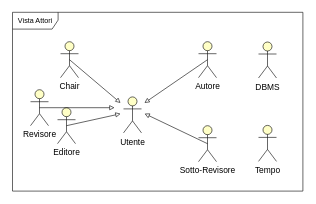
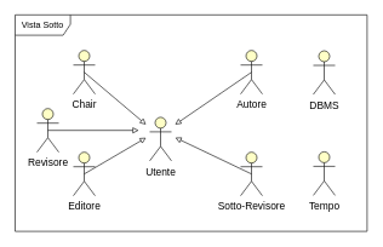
  <mxCell id="0" />
  <mxCell id="1" parent="0" />
  <mxCell id="2" value="&lt;font face=&quot;Helvetica&quot; style=&quot;color: light-dark(rgb(0, 0, 0), rgb(0, 0, 0)); font-size: 14px;&quot;&gt;Autore&lt;/font&gt;" style="shape=umlActor;verticalLabelPosition=bottom;verticalAlign=top;html=1;outlineConnect=0;strokeColor=light-dark(#000000,#000000);fillColor=light-dark(#FFFFC6,#FDF89C);" parent="1" vertex="1"><mxGeometry x="330" y="69" width="30" height="60" as="geometry" /></mxCell>
  <mxCell id="3" value="&lt;font face=&quot;Helvetica&quot; style=&quot;color: light-dark(rgb(0, 0, 0), rgb(0, 0, 0)); font-size: 14px;&quot;&gt;Chair&lt;/font&gt;" style="shape=umlActor;verticalLabelPosition=bottom;verticalAlign=top;html=1;outlineConnect=0;strokeColor=light-dark(#000000,#000000);fillColor=light-dark(#FFFFC6,#FDF89C);" parent="1" vertex="1"><mxGeometry x="100" y="69" width="30" height="60" as="geometry" /></mxCell>
  <mxCell id="4" value="&lt;font face=&quot;Helvetica&quot; style=&quot;color: light-dark(rgb(0, 0, 0), rgb(0, 0, 0)); font-size: 14px;&quot;&gt;Revisore&lt;/font&gt;" style="shape=umlActor;verticalLabelPosition=bottom;verticalAlign=top;html=1;outlineConnect=0;strokeColor=light-dark(#000000,#000000);fillColor=light-dark(#FFFFC6,#FDF89C);" parent="1" vertex="1"><mxGeometry x="50" y="149" width="30" height="60" as="geometry" /></mxCell>
  <mxCell id="5" value="&lt;font face=&quot;Helvetica&quot; style=&quot;color: light-dark(rgb(0, 0, 0), rgb(0, 0, 0)); font-size: 14px;&quot;&gt;Sotto-Revisore&lt;/font&gt;" style="shape=umlActor;verticalLabelPosition=bottom;verticalAlign=top;html=1;outlineConnect=0;strokeColor=light-dark(#000000,#000000);fillColor=light-dark(#FFFFC6,#FDF89C);" parent="1" vertex="1"><mxGeometry x="330" y="209" width="30" height="60" as="geometry" /></mxCell>
  <mxCell id="6" value="&lt;font style=&quot;color: light-dark(rgb(0, 0, 0), rgb(0, 0, 0)); font-size: 14px;&quot;&gt;Utente&lt;/font&gt;" style="shape=umlActor;verticalLabelPosition=bottom;verticalAlign=top;html=1;outlineConnect=0;strokeColor=light-dark(#000000,#000000);fillColor=light-dark(#FFFFC6,#FDF89C);" parent="1" vertex="1"><mxGeometry x="205" y="161" width="30" height="60" as="geometry" /></mxCell>
  <mxCell id="7" value="&lt;font face=&quot;Helvetica&quot; style=&quot;color: light-dark(rgb(0, 0, 0), rgb(0, 0, 0)); font-size: 14px;&quot;&gt;DBMS&lt;/font&gt;" style="shape=umlActor;verticalLabelPosition=bottom;verticalAlign=top;html=1;outlineConnect=0;strokeColor=light-dark(#000000,#000000);fillColor=light-dark(#FFFFC6,#FDF89C);" parent="1" vertex="1"><mxGeometry x="430" y="69.5" width="30" height="60" as="geometry" /></mxCell>
  <mxCell id="8" value="&lt;font style=&quot;color: light-dark(rgb(0, 0, 0), rgb(0, 0, 0)); font-size: 14px;&quot;&gt;Tempo&lt;/font&gt;" style="shape=umlActor;verticalLabelPosition=bottom;verticalAlign=top;html=1;outlineConnect=0;strokeColor=light-dark(#000000,#000000);fillColor=light-dark(#FFFFC6,#FDF89C);" parent="1" vertex="1"><mxGeometry x="430" y="208.5" width="30" height="60" as="geometry" /></mxCell>
  <mxCell id="9" value="" style="endArrow=block;html=1;rounded=0;strokeColor=light-dark(#000000,#000000);endFill=0;strokeWidth=1;startSize=6;jumpSize=6;targetPerimeterSpacing=0;endSize=6;exitX=0.5;exitY=0.5;exitDx=0;exitDy=0;exitPerimeter=0;" parent="1" source="3" edge="1"><mxGeometry width="50" height="50" relative="1" as="geometry"><mxPoint x="85" y="1" as="sourcePoint" /><mxPoint x="200" y="171" as="targetPoint" /><Array as="points" /></mxGeometry></mxCell>
  <mxCell id="10" value="" style="endArrow=block;html=1;rounded=0;strokeColor=light-dark(#000000,#000000);endFill=0;strokeWidth=1;startSize=6;jumpSize=6;targetPerimeterSpacing=0;endSize=6;exitX=0.5;exitY=0.5;exitDx=0;exitDy=0;exitPerimeter=0;entryX=0.455;entryY=0.597;entryDx=0;entryDy=0;entryPerimeter=0;" parent="1" source="5" edge="1"><mxGeometry width="50" height="50" relative="1" as="geometry"><mxPoint x="180" y="121" as="sourcePoint" /><mxPoint x="240.22" y="188.906" as="targetPoint" /><Array as="points" /></mxGeometry></mxCell>
  <mxCell id="11" value="" style="endArrow=block;html=1;rounded=0;strokeColor=light-dark(#000000,#000000);endFill=0;strokeWidth=1;startSize=6;jumpSize=6;targetPerimeterSpacing=0;endSize=6;exitX=0.5;exitY=0.5;exitDx=0;exitDy=0;exitPerimeter=0;" parent="1" source="2" edge="1"><mxGeometry width="50" height="50" relative="1" as="geometry"><mxPoint x="350" y="51" as="sourcePoint" /><mxPoint x="240" y="171" as="targetPoint" /><Array as="points" /></mxGeometry></mxCell>
- <mxCell id="12" value="Vista Attori" style="shape=umlFrame;whiteSpace=wrap;html=1;pointerEvents=0;strokeColor=light-dark(#000000,#000000);width=76;height=28;" parent="1" vertex="1"><mxGeometry x="20" y="20" width="484" height="298" as="geometry" /></mxCell>
- <mxCell id="13" value="&lt;font face=&quot;Helvetica&quot; style=&quot;color: light-dark(rgb(0, 0, 0), rgb(0, 0, 0)); font-size: 14px;&quot;&gt;Editore&lt;/font&gt;" style="shape=umlActor;verticalLabelPosition=bottom;verticalAlign=top;html=1;outlineConnect=0;strokeColor=light-dark(#000000,#000000);fillColor=light-dark(#FFFFC6,#FDF89C);" parent="1" vertex="1"><mxGeometry x="95" y="179" width="30" height="60" as="geometry" /></mxCell>
+ <mxCell id="12" value="Vista Sotto" style="shape=umlFrame;whiteSpace=wrap;html=1;pointerEvents=0;strokeColor=light-dark(#000000,#000000);width=76;height=28;" parent="1" vertex="1"><mxGeometry x="20" y="20" width="484" height="298" as="geometry" /></mxCell>
+ <mxCell id="13" value="&lt;font face=&quot;Helvetica&quot; style=&quot;color: light-dark(rgb(0, 0, 0), rgb(0, 0, 0)); font-size: 14px;&quot;&gt;Editore&lt;/font&gt;" style="shape=umlActor;verticalLabelPosition=bottom;verticalAlign=top;html=1;outlineConnect=0;strokeColor=light-dark(#000000,#000000);fillColor=light-dark(#FFFFC6,#FDF89C);" parent="1" vertex="1"><mxGeometry x="100" y="209" width="30" height="60" as="geometry" /></mxCell>
  <mxCell id="14" value="" style="endArrow=block;html=1;rounded=0;strokeColor=light-dark(#000000,#000000);endFill=0;strokeWidth=1;startSize=6;jumpSize=6;targetPerimeterSpacing=0;endSize=6;exitX=0.5;exitY=0.5;exitDx=0;exitDy=0;exitPerimeter=0;" parent="1" source="4" edge="1"><mxGeometry width="50" height="50" relative="1" as="geometry"><mxPoint x="225" y="120.8" as="sourcePoint" /><mxPoint x="190" y="179" as="targetPoint" /><Array as="points" /></mxGeometry></mxCell>
  <mxCell id="15" value="" style="endArrow=block;html=1;rounded=0;strokeColor=light-dark(#000000,#000000);endFill=0;strokeWidth=1;startSize=6;jumpSize=6;targetPerimeterSpacing=0;endSize=6;exitX=0.5;exitY=0.5;exitDx=0;exitDy=0;exitPerimeter=0;entryX=0.372;entryY=0.665;entryDx=0;entryDy=0;entryPerimeter=0;" edge="1" parent="1" source="13"><mxGeometry width="50" height="50" relative="1" as="geometry"><mxPoint x="324.5" y="51" as="sourcePoint" /><mxPoint x="200.048" y="189.12" as="targetPoint" /><Array as="points" /></mxGeometry></mxCell>
